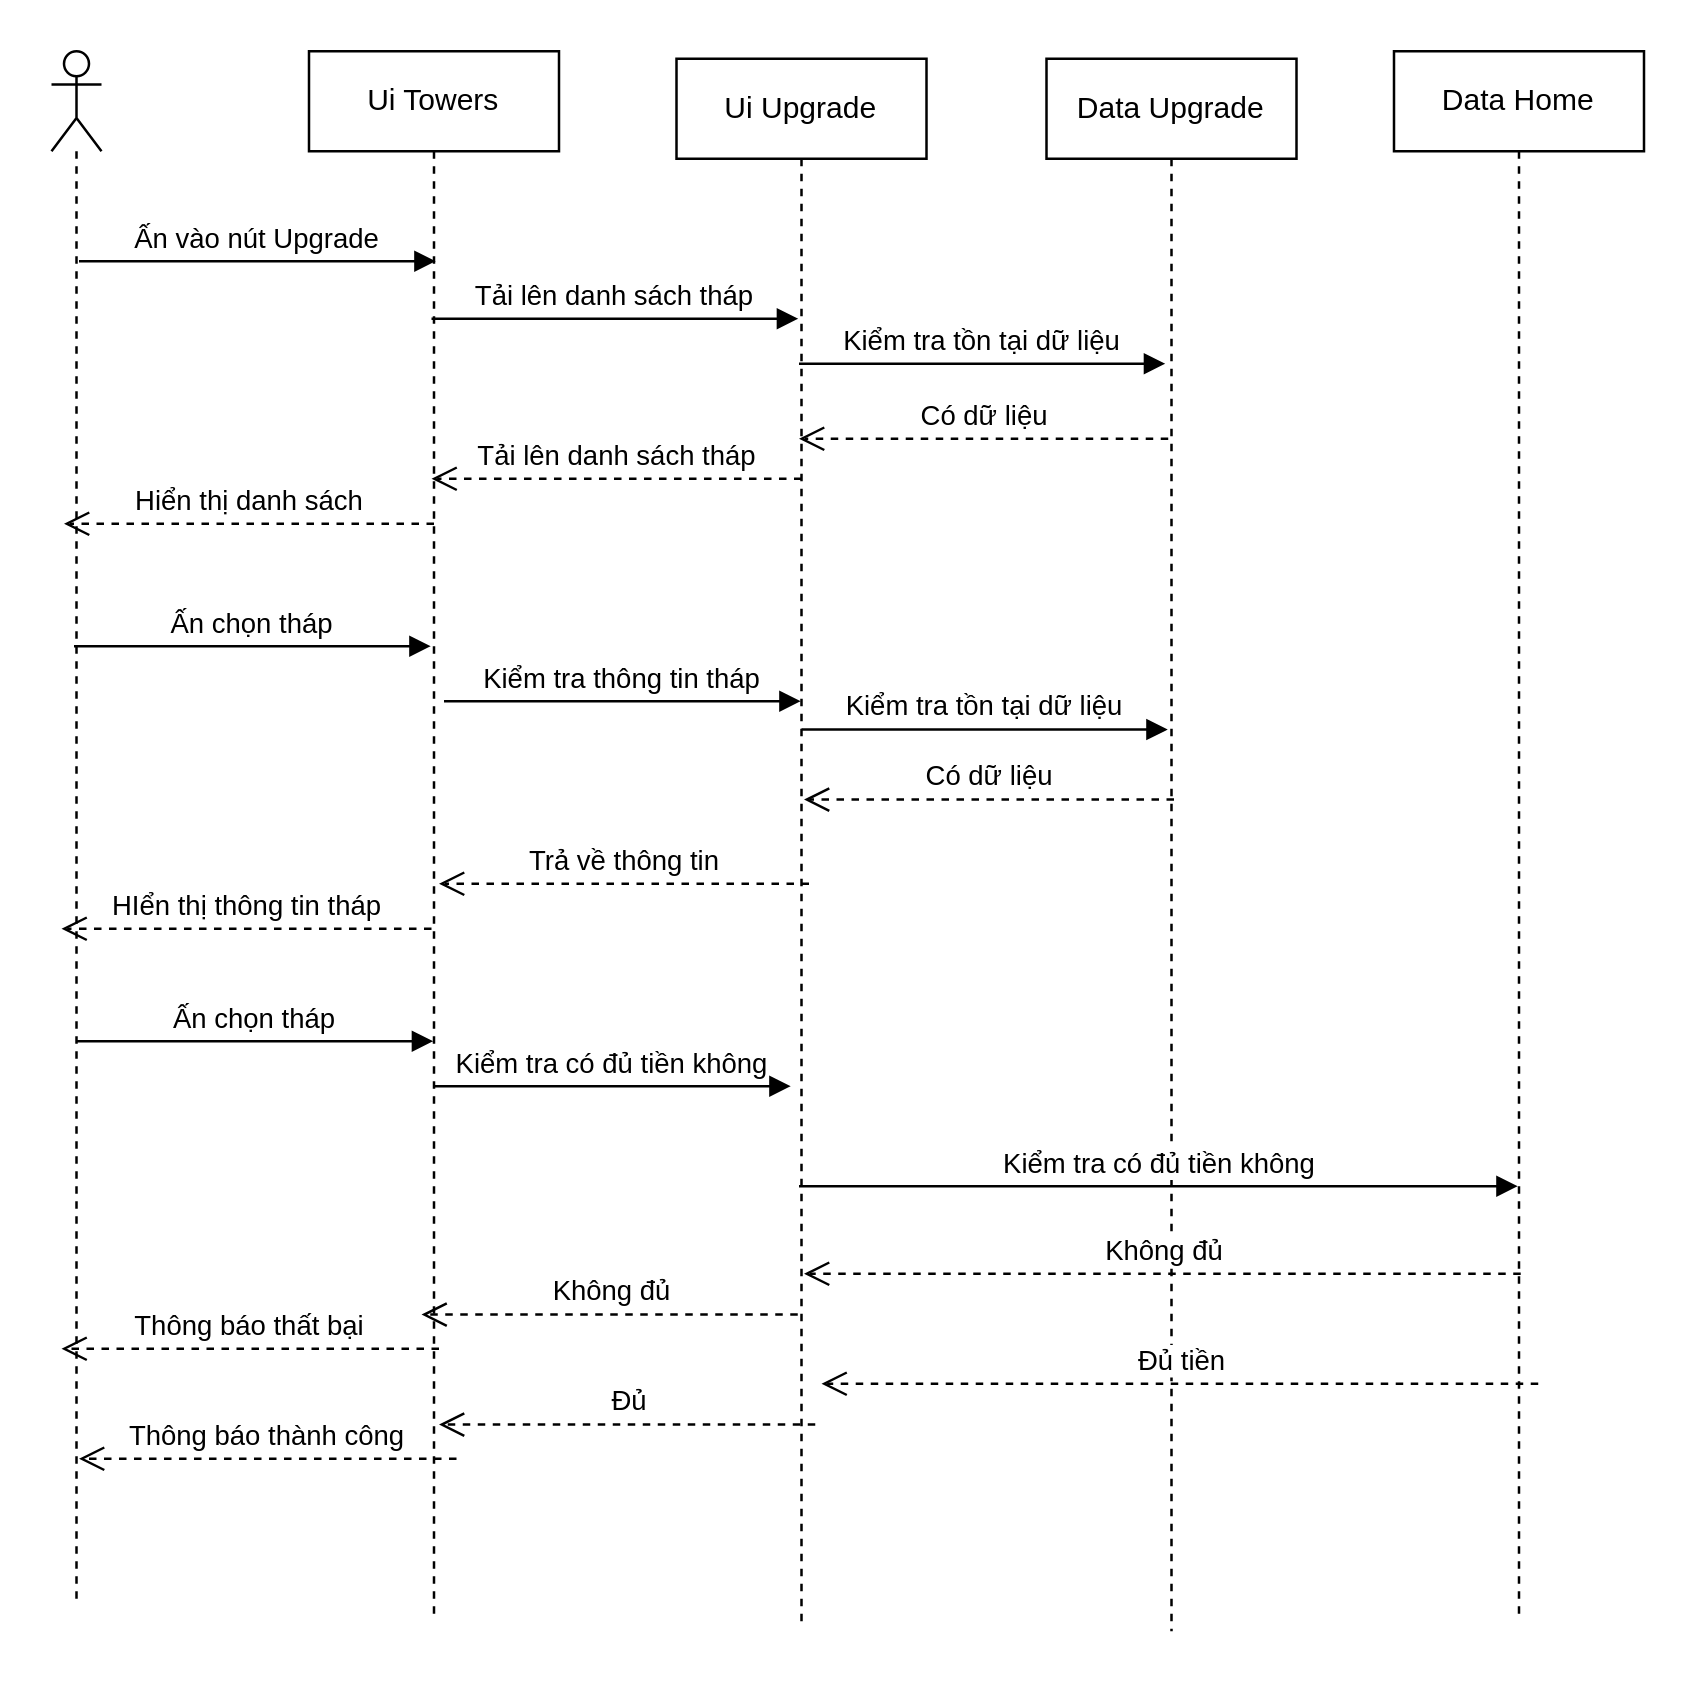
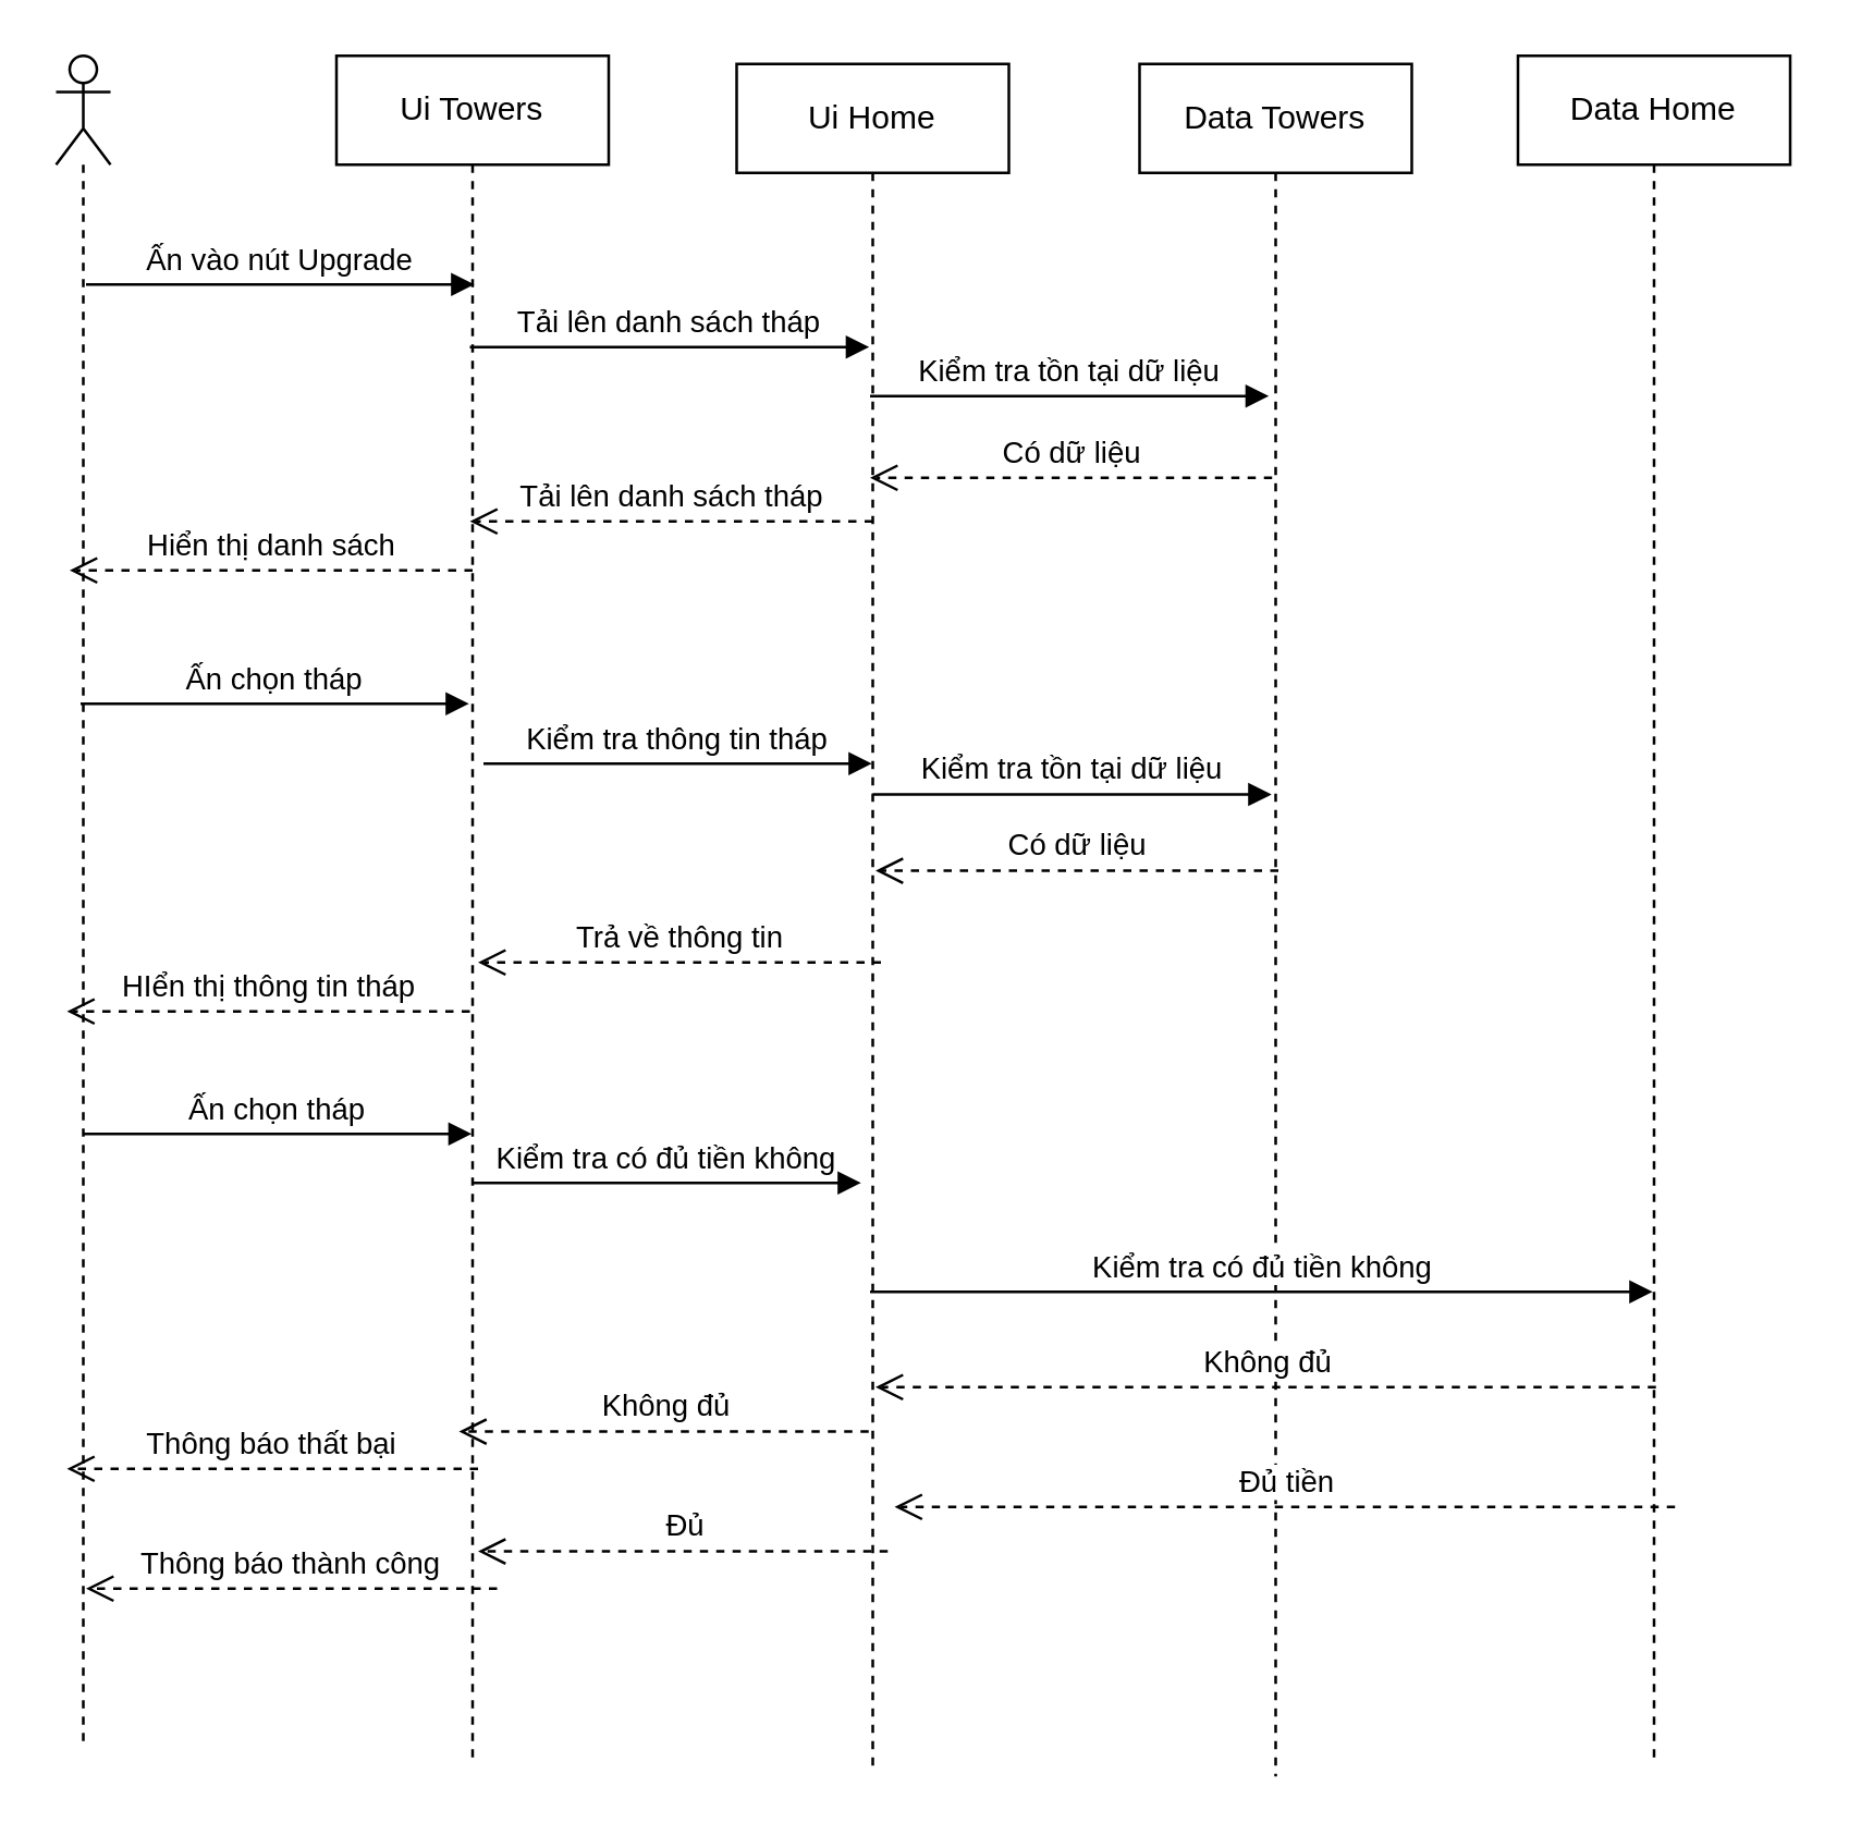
  <mxCell id="0" />
  <mxCell id="1" parent="0" />
  <mxCell id="2" value="" style="shape=umlLifeline;perimeter=lifelinePerimeter;whiteSpace=wrap;html=1;container=1;dropTarget=0;collapsible=0;recursiveResize=0;outlineConnect=0;portConstraint=eastwest;newEdgeStyle={&quot;curved&quot;:0,&quot;rounded&quot;:0};participant=umlActor;" vertex="1" parent="1"><mxGeometry x="20" y="20" width="20" height="622" as="geometry" /></mxCell>
  <mxCell id="3" value="Ui Towers" style="shape=umlLifeline;perimeter=lifelinePerimeter;whiteSpace=wrap;html=1;container=1;dropTarget=0;collapsible=0;recursiveResize=0;outlineConnect=0;portConstraint=eastwest;newEdgeStyle={&quot;curved&quot;:0,&quot;rounded&quot;:0};" vertex="1" parent="1"><mxGeometry x="123" y="20" width="100" height="627" as="geometry" /></mxCell>
- <mxCell id="4" value="Ui Upgrade" style="shape=umlLifeline;perimeter=lifelinePerimeter;whiteSpace=wrap;html=1;container=1;dropTarget=0;collapsible=0;recursiveResize=0;outlineConnect=0;portConstraint=eastwest;newEdgeStyle={&quot;curved&quot;:0,&quot;rounded&quot;:0};" vertex="1" parent="1"><mxGeometry x="270" y="23" width="100" height="626" as="geometry" /></mxCell>
- <mxCell id="5" value="Data Upgrade" style="shape=umlLifeline;perimeter=lifelinePerimeter;whiteSpace=wrap;html=1;container=1;dropTarget=0;collapsible=0;recursiveResize=0;outlineConnect=0;portConstraint=eastwest;newEdgeStyle={&quot;curved&quot;:0,&quot;rounded&quot;:0};" vertex="1" parent="1"><mxGeometry x="418" y="23" width="100" height="629" as="geometry" /></mxCell>
+ <mxCell id="4" value="Ui Home" style="shape=umlLifeline;perimeter=lifelinePerimeter;whiteSpace=wrap;html=1;container=1;dropTarget=0;collapsible=0;recursiveResize=0;outlineConnect=0;portConstraint=eastwest;newEdgeStyle={&quot;curved&quot;:0,&quot;rounded&quot;:0};" vertex="1" parent="1"><mxGeometry x="270" y="23" width="100" height="626" as="geometry" /></mxCell>
+ <mxCell id="5" value="Data Towers" style="shape=umlLifeline;perimeter=lifelinePerimeter;whiteSpace=wrap;html=1;container=1;dropTarget=0;collapsible=0;recursiveResize=0;outlineConnect=0;portConstraint=eastwest;newEdgeStyle={&quot;curved&quot;:0,&quot;rounded&quot;:0};" vertex="1" parent="1"><mxGeometry x="418" y="23" width="100" height="629" as="geometry" /></mxCell>
  <mxCell id="6" value="Data Home" style="shape=umlLifeline;perimeter=lifelinePerimeter;whiteSpace=wrap;html=1;container=1;dropTarget=0;collapsible=0;recursiveResize=0;outlineConnect=0;portConstraint=eastwest;newEdgeStyle={&quot;curved&quot;:0,&quot;rounded&quot;:0};" vertex="1" parent="1"><mxGeometry x="557" y="20" width="100" height="627" as="geometry" /></mxCell>
  <mxCell id="7" value="Ấn vào nút Upgrade" style="html=1;verticalAlign=bottom;endArrow=block;curved=0;rounded=0;" edge="1" parent="1"><mxGeometry width="80" relative="1" as="geometry"><mxPoint x="31" y="104" as="sourcePoint" /><mxPoint x="173.69" y="104" as="targetPoint" /></mxGeometry></mxCell>
  <mxCell id="8" value="Tải lên danh sách tháp" style="html=1;verticalAlign=bottom;endArrow=block;curved=0;rounded=0;" edge="1" parent="1"><mxGeometry width="80" relative="1" as="geometry"><mxPoint x="172" y="127" as="sourcePoint" /><mxPoint x="318.69" y="127" as="targetPoint" /></mxGeometry></mxCell>
  <mxCell id="9" value="Kiểm tra tồn tại dữ liệu" style="html=1;verticalAlign=bottom;endArrow=block;curved=0;rounded=0;exitX=0.51;exitY=0.347;exitDx=0;exitDy=0;exitPerimeter=0;" edge="1" parent="1"><mxGeometry width="80" relative="1" as="geometry"><mxPoint x="319" y="145" as="sourcePoint" /><mxPoint x="465.5" y="145" as="targetPoint" /></mxGeometry></mxCell>
  <mxCell id="10" value="Có dữ liệu" style="html=1;verticalAlign=bottom;endArrow=open;dashed=1;endSize=8;curved=0;rounded=0;" edge="1" parent="1"><mxGeometry relative="1" as="geometry"><mxPoint x="466.69" y="175" as="sourcePoint" /><mxPoint x="319" y="175" as="targetPoint" /></mxGeometry></mxCell>
  <mxCell id="11" value="Tải lên danh sách tháp" style="html=1;verticalAlign=bottom;endArrow=open;dashed=1;endSize=8;curved=0;rounded=0;" edge="1" parent="1"><mxGeometry relative="1" as="geometry"><mxPoint x="320" y="191" as="sourcePoint" /><mxPoint x="172" y="191" as="targetPoint" /></mxGeometry></mxCell>
  <mxCell id="12" value="Hiển thị danh sách" style="html=1;verticalAlign=bottom;endArrow=open;dashed=1;endSize=8;curved=0;rounded=0;" edge="1" parent="1"><mxGeometry relative="1" as="geometry"><mxPoint x="173" y="209" as="sourcePoint" /><mxPoint x="25" y="209" as="targetPoint" /></mxGeometry></mxCell>
  <mxCell id="13" value="Ấn chọn tháp" style="html=1;verticalAlign=bottom;endArrow=block;curved=0;rounded=0;" edge="1" parent="1"><mxGeometry width="80" relative="1" as="geometry"><mxPoint x="29" y="258" as="sourcePoint" /><mxPoint x="171.69" y="258" as="targetPoint" /></mxGeometry></mxCell>
  <mxCell id="14" value="Kiểm tra thông tin tháp" style="html=1;verticalAlign=bottom;endArrow=block;curved=0;rounded=0;" edge="1" parent="1"><mxGeometry width="80" relative="1" as="geometry"><mxPoint x="177" y="280" as="sourcePoint" /><mxPoint x="319.69" y="280" as="targetPoint" /></mxGeometry></mxCell>
  <mxCell id="15" value="Kiểm tra tồn tại dữ liệu" style="html=1;verticalAlign=bottom;endArrow=block;curved=0;rounded=0;exitX=0.51;exitY=0.347;exitDx=0;exitDy=0;exitPerimeter=0;" edge="1" parent="1"><mxGeometry width="80" relative="1" as="geometry"><mxPoint x="320" y="291.31" as="sourcePoint" /><mxPoint x="466.5" y="291.31" as="targetPoint" /></mxGeometry></mxCell>
  <mxCell id="16" value="Có dữ liệu" style="html=1;verticalAlign=bottom;endArrow=open;dashed=1;endSize=8;curved=0;rounded=0;" edge="1" parent="1"><mxGeometry relative="1" as="geometry"><mxPoint x="469" y="319.31" as="sourcePoint" /><mxPoint x="321" y="319.31" as="targetPoint" /></mxGeometry></mxCell>
  <mxCell id="17" value="Trả về thông tin" style="html=1;verticalAlign=bottom;endArrow=open;dashed=1;endSize=8;curved=0;rounded=0;" edge="1" parent="1"><mxGeometry relative="1" as="geometry"><mxPoint x="323" y="353" as="sourcePoint" /><mxPoint x="175" y="353" as="targetPoint" /></mxGeometry></mxCell>
  <mxCell id="18" value="HIển thị thông tin tháp" style="html=1;verticalAlign=bottom;endArrow=open;dashed=1;endSize=8;curved=0;rounded=0;" edge="1" parent="1"><mxGeometry relative="1" as="geometry"><mxPoint x="172" y="371" as="sourcePoint" /><mxPoint x="24" y="371" as="targetPoint" /></mxGeometry></mxCell>
  <mxCell id="19" value="Ấn chọn tháp" style="html=1;verticalAlign=bottom;endArrow=block;curved=0;rounded=0;" edge="1" parent="1"><mxGeometry width="80" relative="1" as="geometry"><mxPoint x="30" y="416" as="sourcePoint" /><mxPoint x="172.69" y="416" as="targetPoint" /></mxGeometry></mxCell>
  <mxCell id="20" value="Kiểm tra có đủ tiền không" style="html=1;verticalAlign=bottom;endArrow=block;curved=0;rounded=0;" edge="1" parent="1"><mxGeometry width="80" relative="1" as="geometry"><mxPoint x="173" y="434" as="sourcePoint" /><mxPoint x="315.69" y="434" as="targetPoint" /></mxGeometry></mxCell>
  <mxCell id="21" value="Kiểm tra có đủ tiền không" style="html=1;verticalAlign=bottom;endArrow=block;curved=0;rounded=0;" edge="1" parent="1" target="6"><mxGeometry width="80" relative="1" as="geometry"><mxPoint x="319" y="474" as="sourcePoint" /><mxPoint x="461.69" y="474" as="targetPoint" /></mxGeometry></mxCell>
  <mxCell id="22" value="Không đủ" style="html=1;verticalAlign=bottom;endArrow=open;dashed=1;endSize=8;curved=0;rounded=0;" edge="1" parent="1"><mxGeometry relative="1" as="geometry"><mxPoint x="607.69" y="509" as="sourcePoint" /><mxPoint x="321" y="509" as="targetPoint" /></mxGeometry></mxCell>
  <mxCell id="23" value="Không đủ" style="html=1;verticalAlign=bottom;endArrow=open;dashed=1;endSize=8;curved=0;rounded=0;" edge="1" parent="1"><mxGeometry relative="1" as="geometry"><mxPoint x="318.5" y="525.31" as="sourcePoint" /><mxPoint x="168" y="525.31" as="targetPoint" /></mxGeometry></mxCell>
  <mxCell id="24" value="Thông báo thất bại" style="html=1;verticalAlign=bottom;endArrow=open;dashed=1;endSize=8;curved=0;rounded=0;" edge="1" parent="1"><mxGeometry relative="1" as="geometry"><mxPoint x="175" y="539" as="sourcePoint" /><mxPoint x="24" y="539" as="targetPoint" /></mxGeometry></mxCell>
  <mxCell id="25" value="Đủ tiền" style="html=1;verticalAlign=bottom;endArrow=open;dashed=1;endSize=8;curved=0;rounded=0;" edge="1" parent="1"><mxGeometry relative="1" as="geometry"><mxPoint x="614.69" y="553" as="sourcePoint" /><mxPoint x="328" y="553" as="targetPoint" /></mxGeometry></mxCell>
  <mxCell id="26" value="Đủ" style="html=1;verticalAlign=bottom;endArrow=open;dashed=1;endSize=8;curved=0;rounded=0;" edge="1" parent="1"><mxGeometry relative="1" as="geometry"><mxPoint x="325.5" y="569.31" as="sourcePoint" /><mxPoint x="175" y="569.31" as="targetPoint" /></mxGeometry></mxCell>
  <mxCell id="27" value="Thông báo thành công" style="html=1;verticalAlign=bottom;endArrow=open;dashed=1;endSize=8;curved=0;rounded=0;" edge="1" parent="1"><mxGeometry relative="1" as="geometry"><mxPoint x="182" y="583" as="sourcePoint" /><mxPoint x="31" y="583" as="targetPoint" /></mxGeometry></mxCell>
